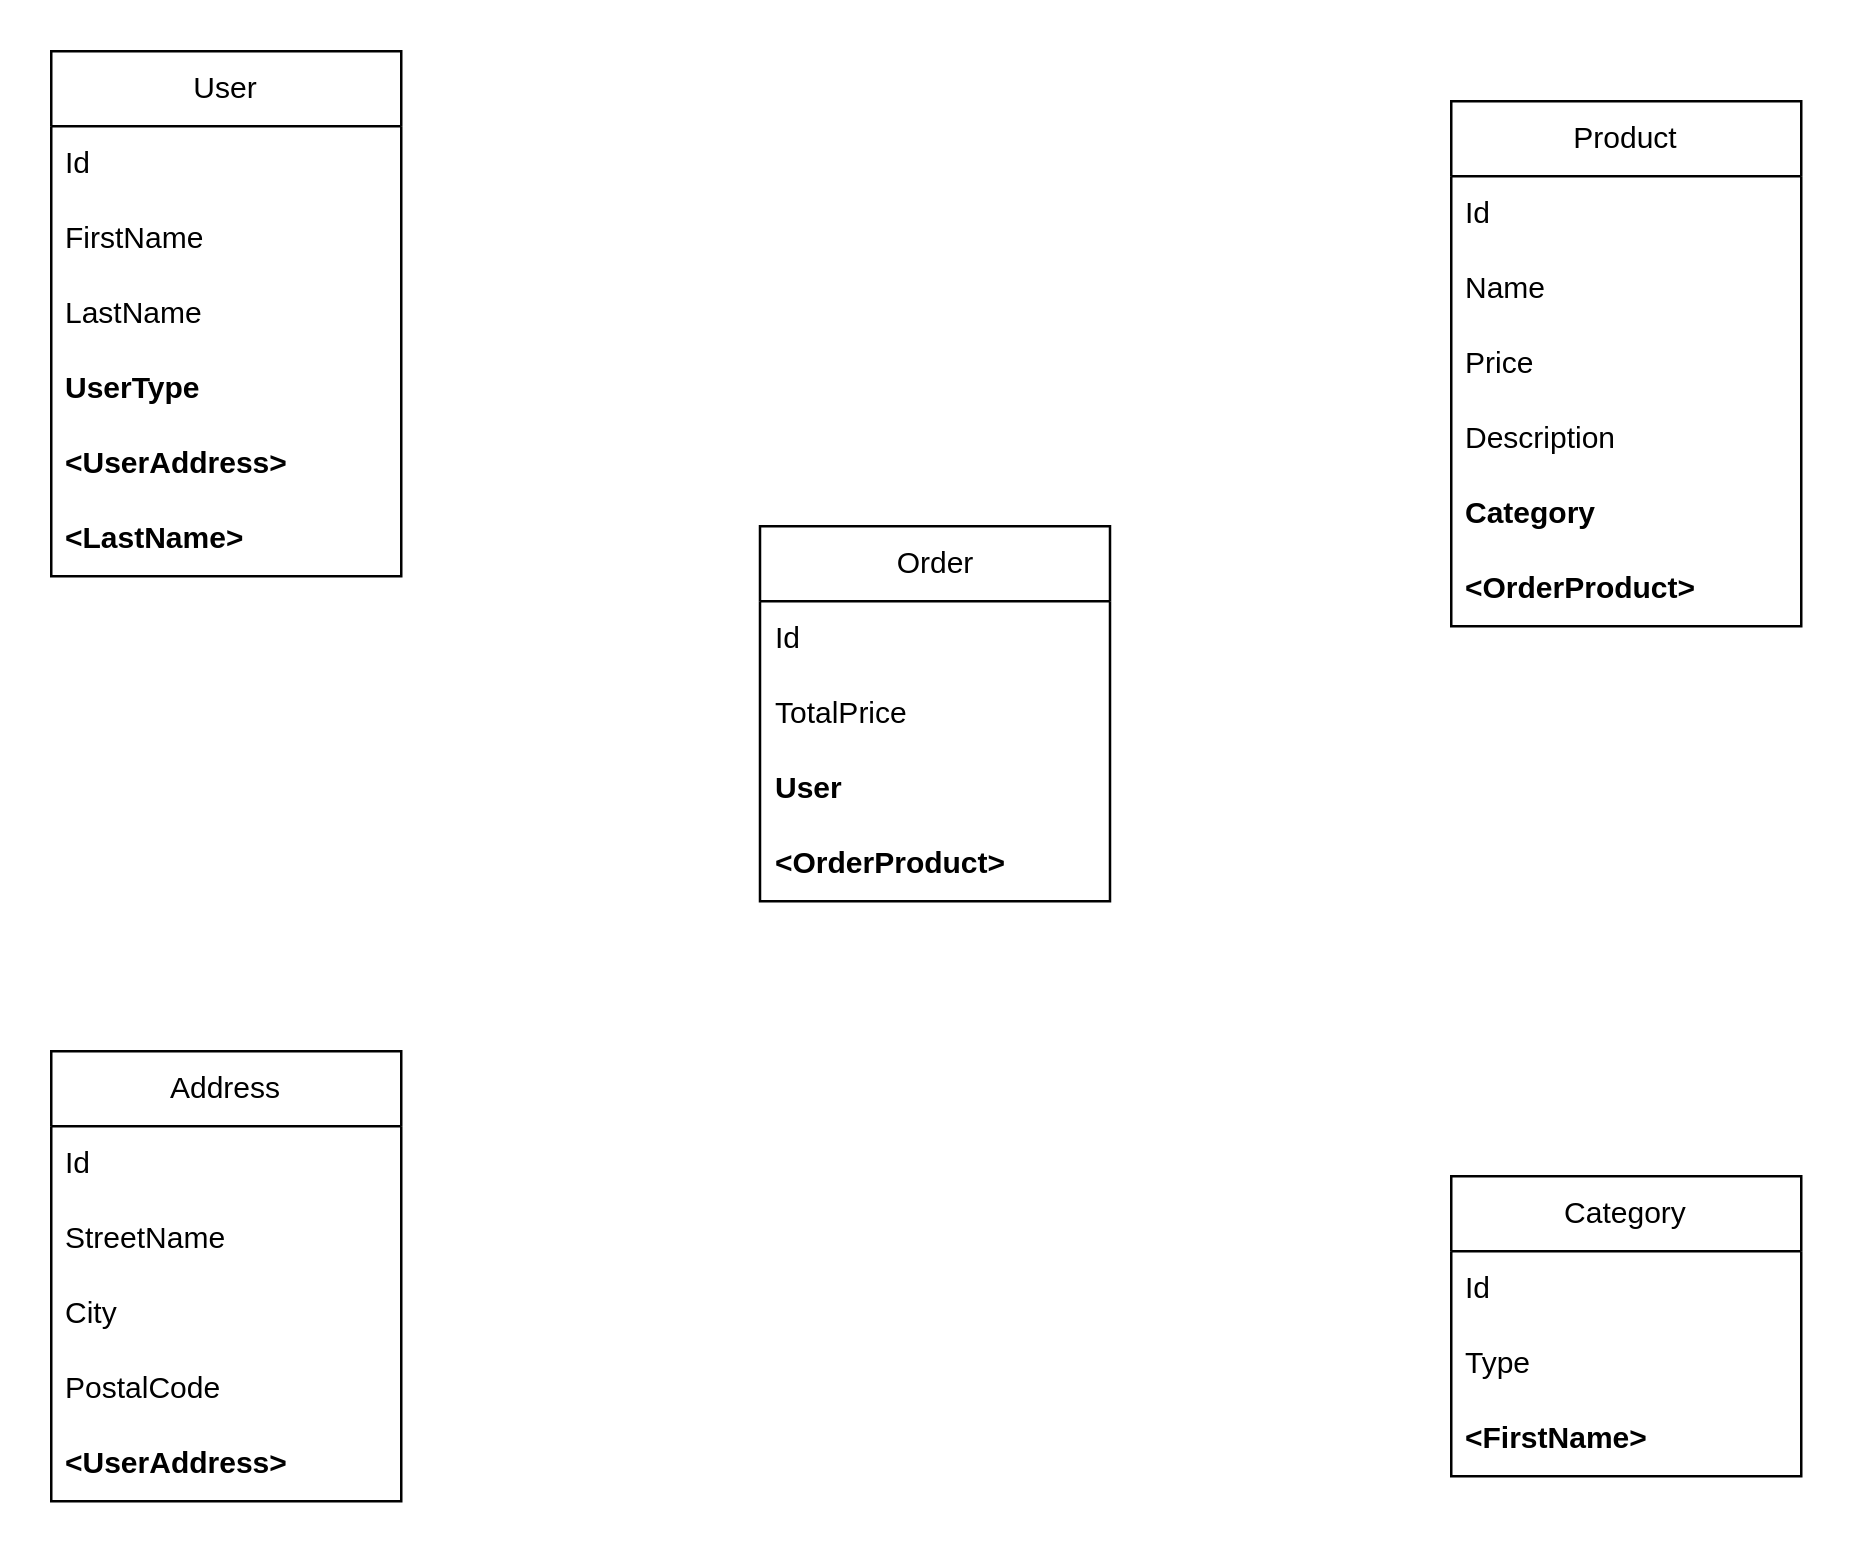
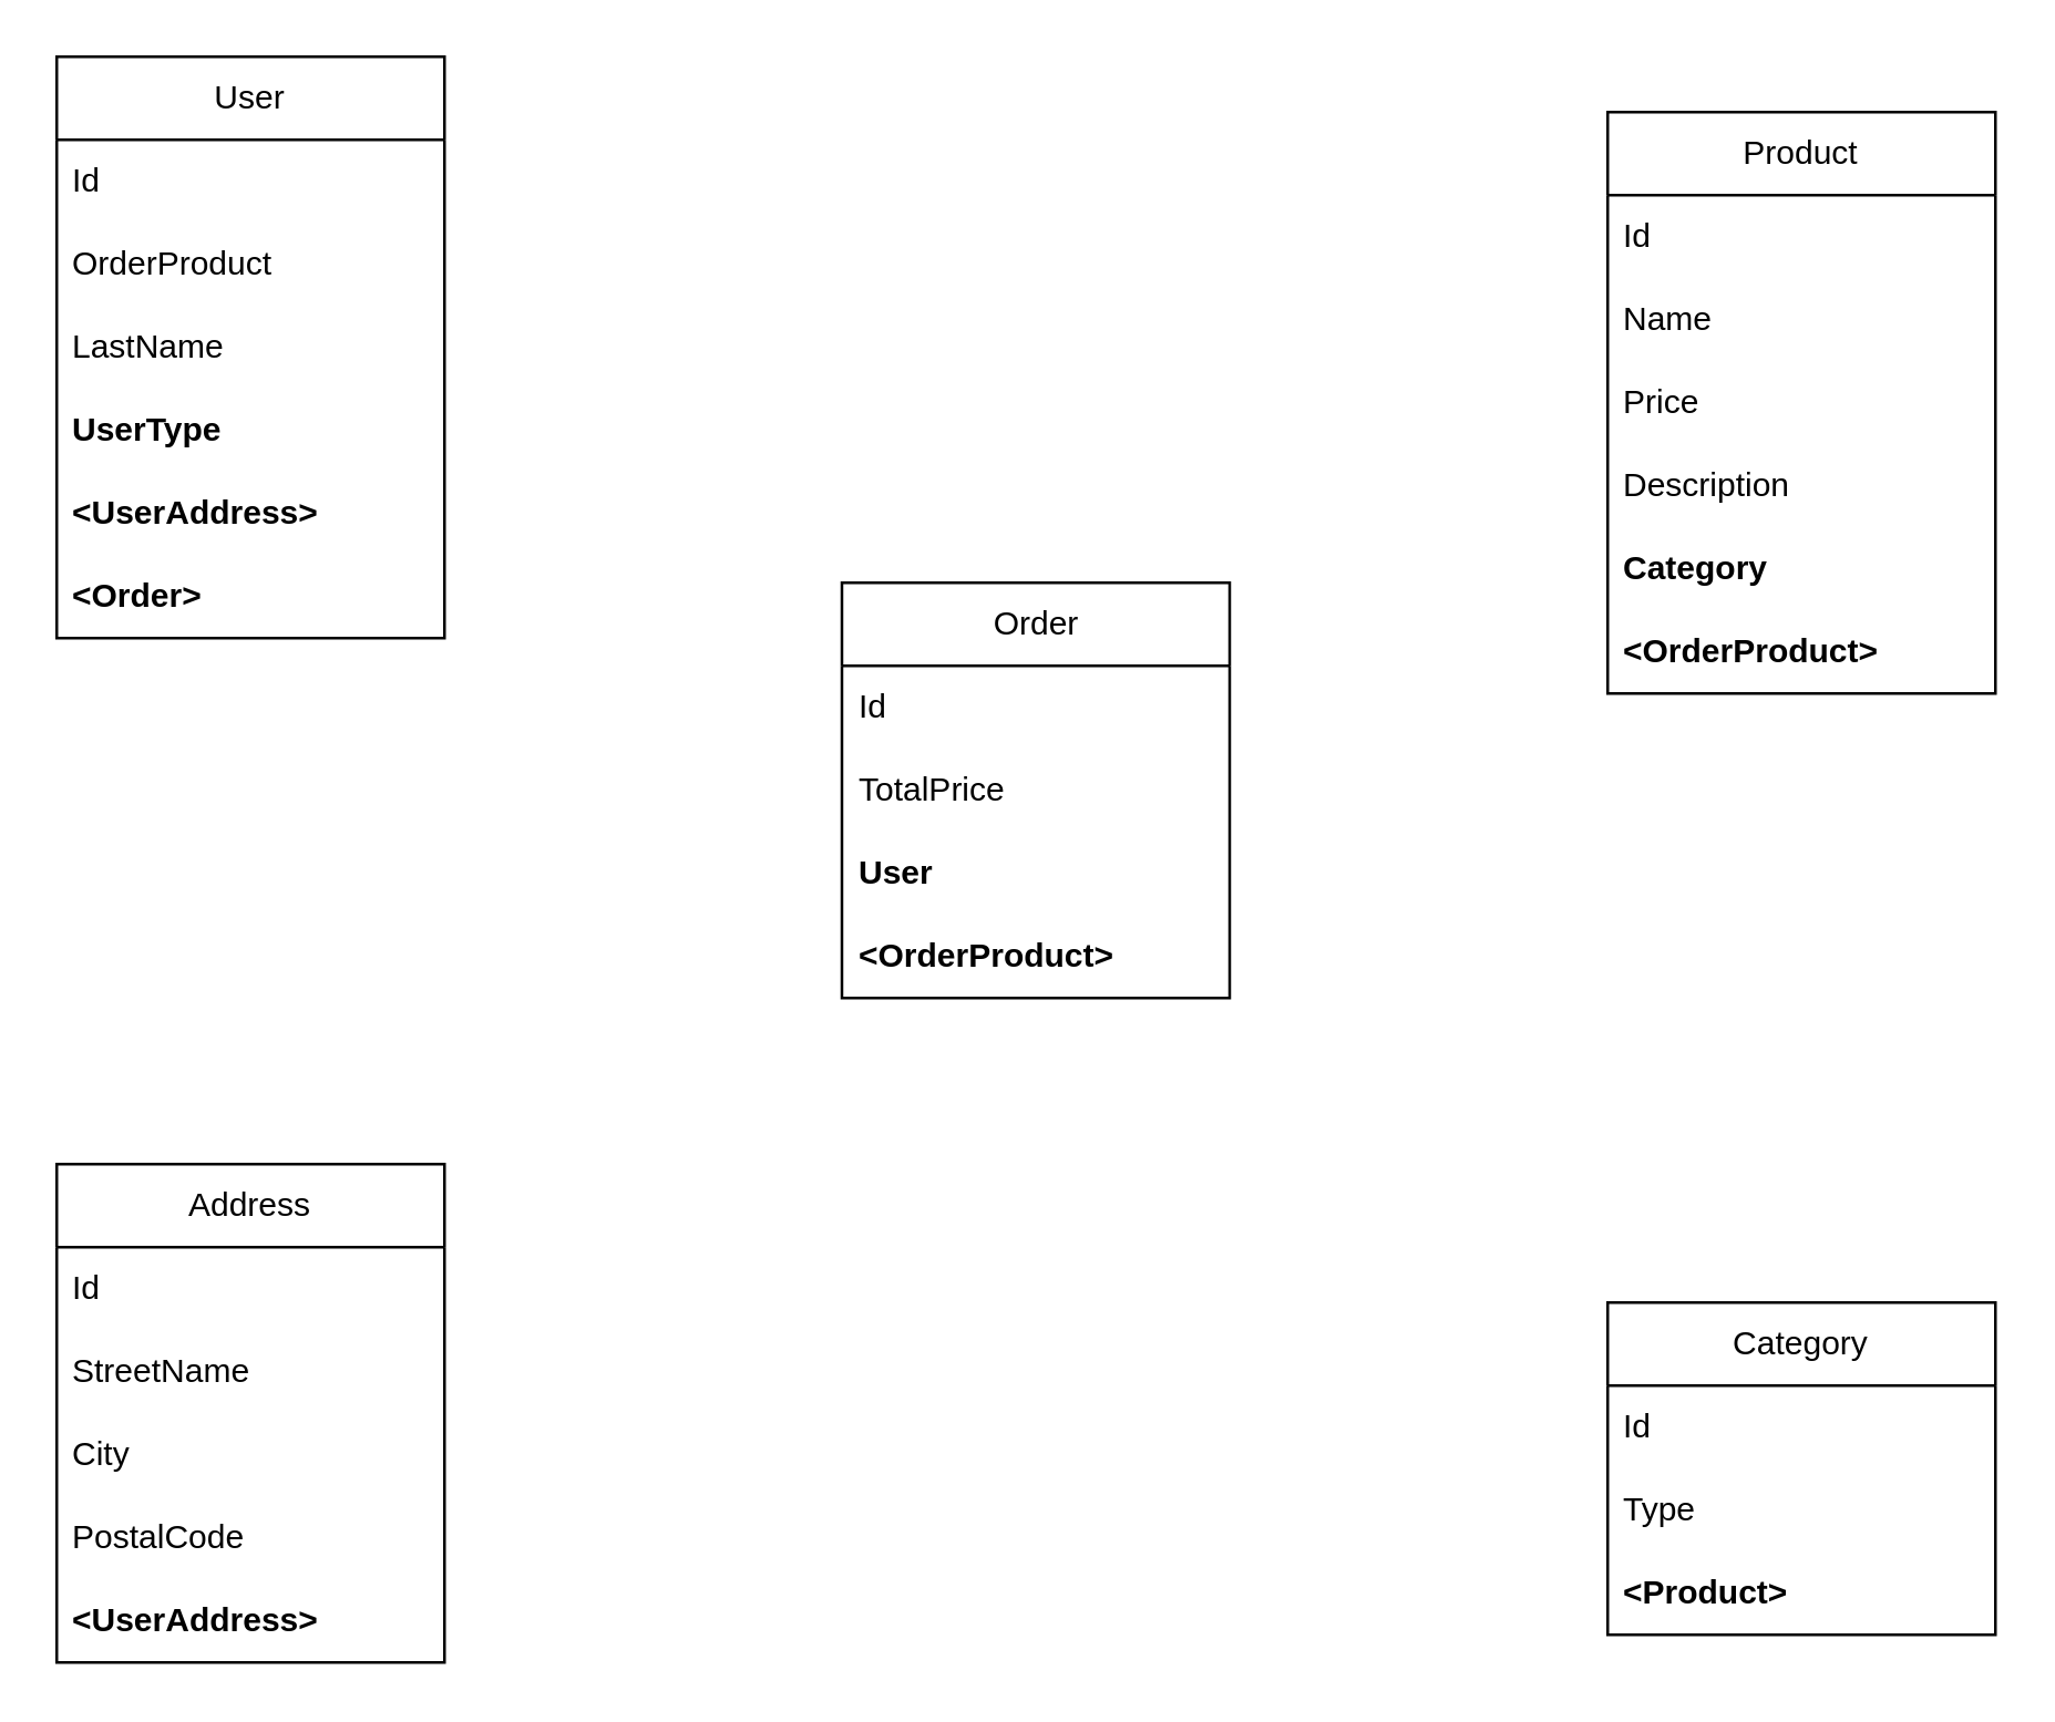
  <mxCell id="0" />
  <mxCell id="1" parent="0" />
  <mxCell id="2" value="User" style="swimlane;fontStyle=0;childLayout=stackLayout;horizontal=1;startSize=30;horizontalStack=0;resizeParent=1;resizeParentMax=0;resizeLast=0;collapsible=1;marginBottom=0;whiteSpace=wrap;html=1;movable=1;resizable=1;rotatable=1;deletable=1;editable=1;locked=0;connectable=1;" vertex="1" parent="1"><mxGeometry x="20" y="20" width="140" height="210" as="geometry" /></mxCell>
  <mxCell id="3" value="Id" style="text;strokeColor=none;fillColor=none;align=left;verticalAlign=middle;spacingLeft=4;spacingRight=4;overflow=hidden;points=[[0,0.5],[1,0.5]];portConstraint=eastwest;rotatable=0;whiteSpace=wrap;html=1;" vertex="1" parent="2"><mxGeometry y="30" width="140" height="30" as="geometry" /></mxCell>
- <mxCell id="4" value="FirstName" style="text;strokeColor=none;fillColor=none;align=left;verticalAlign=middle;spacingLeft=4;spacingRight=4;overflow=hidden;points=[[0,0.5],[1,0.5]];portConstraint=eastwest;rotatable=0;whiteSpace=wrap;html=1;" vertex="1" parent="2"><mxGeometry y="60" width="140" height="30" as="geometry" /></mxCell>
+ <mxCell id="4" value="OrderProduct" style="text;strokeColor=none;fillColor=none;align=left;verticalAlign=middle;spacingLeft=4;spacingRight=4;overflow=hidden;points=[[0,0.5],[1,0.5]];portConstraint=eastwest;rotatable=0;whiteSpace=wrap;html=1;" vertex="1" parent="2"><mxGeometry y="60" width="140" height="30" as="geometry" /></mxCell>
  <mxCell id="5" value="LastName" style="text;strokeColor=none;fillColor=none;align=left;verticalAlign=middle;spacingLeft=4;spacingRight=4;overflow=hidden;points=[[0,0.5],[1,0.5]];portConstraint=eastwest;rotatable=0;whiteSpace=wrap;html=1;" vertex="1" parent="2"><mxGeometry y="90" width="140" height="30" as="geometry" /></mxCell>
  <mxCell id="6" value="&lt;b&gt;UserType&lt;/b&gt;" style="text;strokeColor=none;fillColor=none;align=left;verticalAlign=middle;spacingLeft=4;spacingRight=4;overflow=hidden;points=[[0,0.5],[1,0.5]];portConstraint=eastwest;rotatable=0;whiteSpace=wrap;html=1;" vertex="1" parent="2"><mxGeometry y="120" width="140" height="30" as="geometry" /></mxCell>
  <mxCell id="7" value="&lt;b&gt;&amp;lt;UserAddress&amp;gt;&lt;/b&gt;" style="text;strokeColor=none;fillColor=none;align=left;verticalAlign=middle;spacingLeft=4;spacingRight=4;overflow=hidden;points=[[0,0.5],[1,0.5]];portConstraint=eastwest;rotatable=0;whiteSpace=wrap;html=1;" vertex="1" parent="2"><mxGeometry y="150" width="140" height="30" as="geometry" /></mxCell>
- <mxCell id="8" value="&lt;b&gt;&amp;lt;LastName&amp;gt;&lt;/b&gt;" style="text;strokeColor=none;fillColor=none;align=left;verticalAlign=middle;spacingLeft=4;spacingRight=4;overflow=hidden;points=[[0,0.5],[1,0.5]];portConstraint=eastwest;rotatable=0;whiteSpace=wrap;html=1;" vertex="1" parent="2"><mxGeometry y="180" width="140" height="30" as="geometry" /></mxCell>
+ <mxCell id="8" value="&lt;b&gt;&amp;lt;Order&amp;gt;&lt;/b&gt;" style="text;strokeColor=none;fillColor=none;align=left;verticalAlign=middle;spacingLeft=4;spacingRight=4;overflow=hidden;points=[[0,0.5],[1,0.5]];portConstraint=eastwest;rotatable=0;whiteSpace=wrap;html=1;" vertex="1" parent="2"><mxGeometry y="180" width="140" height="30" as="geometry" /></mxCell>
  <mxCell id="9" value="Address" style="swimlane;fontStyle=0;childLayout=stackLayout;horizontal=1;startSize=30;horizontalStack=0;resizeParent=1;resizeParentMax=0;resizeLast=0;collapsible=1;marginBottom=0;whiteSpace=wrap;html=1;" vertex="1" parent="1"><mxGeometry x="20" y="420" width="140" height="180" as="geometry" /></mxCell>
  <mxCell id="10" value="Id" style="text;strokeColor=none;fillColor=none;align=left;verticalAlign=middle;spacingLeft=4;spacingRight=4;overflow=hidden;points=[[0,0.5],[1,0.5]];portConstraint=eastwest;rotatable=0;whiteSpace=wrap;html=1;" vertex="1" parent="9"><mxGeometry y="30" width="140" height="30" as="geometry" /></mxCell>
  <mxCell id="11" value="StreetName" style="text;strokeColor=none;fillColor=none;align=left;verticalAlign=middle;spacingLeft=4;spacingRight=4;overflow=hidden;points=[[0,0.5],[1,0.5]];portConstraint=eastwest;rotatable=0;whiteSpace=wrap;html=1;" vertex="1" parent="9"><mxGeometry y="60" width="140" height="30" as="geometry" /></mxCell>
  <mxCell id="12" value="City" style="text;strokeColor=none;fillColor=none;align=left;verticalAlign=middle;spacingLeft=4;spacingRight=4;overflow=hidden;points=[[0,0.5],[1,0.5]];portConstraint=eastwest;rotatable=0;whiteSpace=wrap;html=1;" vertex="1" parent="9"><mxGeometry y="90" width="140" height="30" as="geometry" /></mxCell>
  <mxCell id="13" value="PostalCode" style="text;strokeColor=none;fillColor=none;align=left;verticalAlign=middle;spacingLeft=4;spacingRight=4;overflow=hidden;points=[[0,0.5],[1,0.5]];portConstraint=eastwest;rotatable=0;whiteSpace=wrap;html=1;" vertex="1" parent="9"><mxGeometry y="120" width="140" height="30" as="geometry" /></mxCell>
  <mxCell id="14" value="&lt;b&gt;&amp;lt;UserAddress&amp;gt;&lt;/b&gt;" style="text;strokeColor=none;fillColor=none;align=left;verticalAlign=middle;spacingLeft=4;spacingRight=4;overflow=hidden;points=[[0,0.5],[1,0.5]];portConstraint=eastwest;rotatable=0;whiteSpace=wrap;html=1;" vertex="1" parent="9"><mxGeometry y="150" width="140" height="30" as="geometry" /></mxCell>
  <mxCell id="15" value="Product" style="swimlane;fontStyle=0;childLayout=stackLayout;horizontal=1;startSize=30;horizontalStack=0;resizeParent=1;resizeParentMax=0;resizeLast=0;collapsible=1;marginBottom=0;whiteSpace=wrap;html=1;" vertex="1" parent="1"><mxGeometry x="580" y="40" width="140" height="210" as="geometry" /></mxCell>
  <mxCell id="16" value="Id" style="text;strokeColor=none;fillColor=none;align=left;verticalAlign=middle;spacingLeft=4;spacingRight=4;overflow=hidden;points=[[0,0.5],[1,0.5]];portConstraint=eastwest;rotatable=0;whiteSpace=wrap;html=1;" vertex="1" parent="15"><mxGeometry y="30" width="140" height="30" as="geometry" /></mxCell>
  <mxCell id="17" value="Name" style="text;strokeColor=none;fillColor=none;align=left;verticalAlign=middle;spacingLeft=4;spacingRight=4;overflow=hidden;points=[[0,0.5],[1,0.5]];portConstraint=eastwest;rotatable=0;whiteSpace=wrap;html=1;" vertex="1" parent="15"><mxGeometry y="60" width="140" height="30" as="geometry" /></mxCell>
  <mxCell id="18" value="Price" style="text;strokeColor=none;fillColor=none;align=left;verticalAlign=middle;spacingLeft=4;spacingRight=4;overflow=hidden;points=[[0,0.5],[1,0.5]];portConstraint=eastwest;rotatable=0;whiteSpace=wrap;html=1;" vertex="1" parent="15"><mxGeometry y="90" width="140" height="30" as="geometry" /></mxCell>
  <mxCell id="19" value="Description" style="text;strokeColor=none;fillColor=none;align=left;verticalAlign=middle;spacingLeft=4;spacingRight=4;overflow=hidden;points=[[0,0.5],[1,0.5]];portConstraint=eastwest;rotatable=0;whiteSpace=wrap;html=1;" vertex="1" parent="15"><mxGeometry y="120" width="140" height="30" as="geometry" /></mxCell>
  <mxCell id="20" value="&lt;b&gt;Category&lt;/b&gt;" style="text;strokeColor=none;fillColor=none;align=left;verticalAlign=middle;spacingLeft=4;spacingRight=4;overflow=hidden;points=[[0,0.5],[1,0.5]];portConstraint=eastwest;rotatable=0;whiteSpace=wrap;html=1;" vertex="1" parent="15"><mxGeometry y="150" width="140" height="30" as="geometry" /></mxCell>
  <mxCell id="21" value="&lt;b&gt;&amp;lt;OrderProduct&amp;gt;&lt;/b&gt;" style="text;strokeColor=none;fillColor=none;align=left;verticalAlign=middle;spacingLeft=4;spacingRight=4;overflow=hidden;points=[[0,0.5],[1,0.5]];portConstraint=eastwest;rotatable=0;whiteSpace=wrap;html=1;" vertex="1" parent="15"><mxGeometry y="180" width="140" height="30" as="geometry" /></mxCell>
  <mxCell id="22" value="Category" style="swimlane;fontStyle=0;childLayout=stackLayout;horizontal=1;startSize=30;horizontalStack=0;resizeParent=1;resizeParentMax=0;resizeLast=0;collapsible=1;marginBottom=0;whiteSpace=wrap;html=1;" vertex="1" parent="1"><mxGeometry x="580" y="470" width="140" height="120" as="geometry" /></mxCell>
  <mxCell id="23" value="Id" style="text;strokeColor=none;fillColor=none;align=left;verticalAlign=middle;spacingLeft=4;spacingRight=4;overflow=hidden;points=[[0,0.5],[1,0.5]];portConstraint=eastwest;rotatable=0;whiteSpace=wrap;html=1;" vertex="1" parent="22"><mxGeometry y="30" width="140" height="30" as="geometry" /></mxCell>
  <mxCell id="24" value="Type" style="text;strokeColor=none;fillColor=none;align=left;verticalAlign=middle;spacingLeft=4;spacingRight=4;overflow=hidden;points=[[0,0.5],[1,0.5]];portConstraint=eastwest;rotatable=0;whiteSpace=wrap;html=1;" vertex="1" parent="22"><mxGeometry y="60" width="140" height="30" as="geometry" /></mxCell>
- <mxCell id="25" value="&lt;b&gt;&amp;lt;FirstName&amp;gt;&lt;/b&gt;" style="text;strokeColor=none;fillColor=none;align=left;verticalAlign=middle;spacingLeft=4;spacingRight=4;overflow=hidden;points=[[0,0.5],[1,0.5]];portConstraint=eastwest;rotatable=0;whiteSpace=wrap;html=1;" vertex="1" parent="22"><mxGeometry y="90" width="140" height="30" as="geometry" /></mxCell>
+ <mxCell id="25" value="&lt;b&gt;&amp;lt;Product&amp;gt;&lt;/b&gt;" style="text;strokeColor=none;fillColor=none;align=left;verticalAlign=middle;spacingLeft=4;spacingRight=4;overflow=hidden;points=[[0,0.5],[1,0.5]];portConstraint=eastwest;rotatable=0;whiteSpace=wrap;html=1;" vertex="1" parent="22"><mxGeometry y="90" width="140" height="30" as="geometry" /></mxCell>
  <mxCell id="26" value="Order" style="swimlane;fontStyle=0;childLayout=stackLayout;horizontal=1;startSize=30;horizontalStack=0;resizeParent=1;resizeParentMax=0;resizeLast=0;collapsible=1;marginBottom=0;whiteSpace=wrap;html=1;" vertex="1" parent="1"><mxGeometry x="303.5" y="210" width="140" height="150" as="geometry" /></mxCell>
  <mxCell id="27" value="Id" style="text;strokeColor=none;fillColor=none;align=left;verticalAlign=middle;spacingLeft=4;spacingRight=4;overflow=hidden;points=[[0,0.5],[1,0.5]];portConstraint=eastwest;rotatable=0;whiteSpace=wrap;html=1;" vertex="1" parent="26"><mxGeometry y="30" width="140" height="30" as="geometry" /></mxCell>
  <mxCell id="28" value="TotalPrice" style="text;strokeColor=none;fillColor=none;align=left;verticalAlign=middle;spacingLeft=4;spacingRight=4;overflow=hidden;points=[[0,0.5],[1,0.5]];portConstraint=eastwest;rotatable=0;whiteSpace=wrap;html=1;" vertex="1" parent="26"><mxGeometry y="60" width="140" height="30" as="geometry" /></mxCell>
  <mxCell id="29" value="&lt;b&gt;User&lt;/b&gt;" style="text;strokeColor=none;fillColor=none;align=left;verticalAlign=middle;spacingLeft=4;spacingRight=4;overflow=hidden;points=[[0,0.5],[1,0.5]];portConstraint=eastwest;rotatable=0;whiteSpace=wrap;html=1;" vertex="1" parent="26"><mxGeometry y="90" width="140" height="30" as="geometry" /></mxCell>
  <mxCell id="30" value="&lt;b&gt;&amp;lt;OrderProduct&amp;gt;&lt;/b&gt;" style="text;strokeColor=none;fillColor=none;align=left;verticalAlign=middle;spacingLeft=4;spacingRight=4;overflow=hidden;points=[[0,0.5],[1,0.5]];portConstraint=eastwest;rotatable=0;whiteSpace=wrap;html=1;" vertex="1" parent="26"><mxGeometry y="120" width="140" height="30" as="geometry" /></mxCell>
